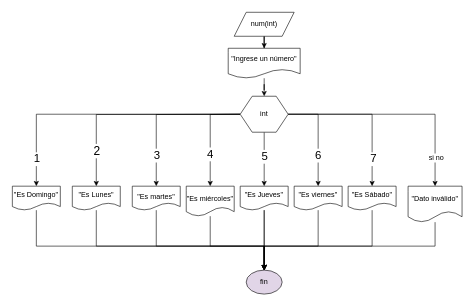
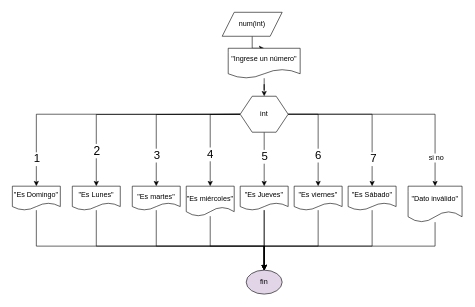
  <mxCell id="0" />
  <mxCell id="1" parent="0" />
  <mxCell id="2" value="" style="edgeStyle=orthogonalEdgeStyle;rounded=0;orthogonalLoop=1;jettySize=auto;html=1;" edge="1" parent="1" source="3" target="5"><mxGeometry relative="1" as="geometry" /></mxCell>
- <mxCell id="3" value="num(int)" style="shape=parallelogram;perimeter=parallelogramPerimeter;whiteSpace=wrap;html=1;fixedSize=1;" vertex="1" parent="1"><mxGeometry x="390" y="20" width="100" height="40" as="geometry" /></mxCell>
+ <mxCell id="3" value="num(int)" style="shape=parallelogram;perimeter=parallelogramPerimeter;whiteSpace=wrap;html=1;fixedSize=1;" vertex="1" parent="1"><mxGeometry x="370" y="20" width="100" height="40" as="geometry" /></mxCell>
  <mxCell id="4" value="" style="edgeStyle=orthogonalEdgeStyle;rounded=0;orthogonalLoop=1;jettySize=auto;html=1;entryX=0.5;entryY=0;entryDx=0;entryDy=0;" edge="1" parent="1" source="5" target="24"><mxGeometry relative="1" as="geometry"><mxPoint x="440.034" y="150.034" as="targetPoint" /></mxGeometry></mxCell>
  <mxCell id="5" value="&quot;Ingrese un número&quot;" style="shape=document;whiteSpace=wrap;html=1;boundedLbl=1;" vertex="1" parent="1"><mxGeometry x="380" y="80" width="120" height="50" as="geometry" /></mxCell>
  <mxCell id="6" value="" style="edgeStyle=orthogonalEdgeStyle;rounded=0;orthogonalLoop=1;jettySize=auto;html=1;entryX=0.5;entryY=0;entryDx=0;entryDy=0;" edge="1" parent="1" target="15"><mxGeometry relative="1" as="geometry"><mxPoint x="400.034" y="190.034" as="sourcePoint" /><mxPoint x="160.034" y="290" as="targetPoint" /></mxGeometry></mxCell>
  <mxCell id="7" value="2" style="edgeLabel;html=1;align=center;verticalAlign=middle;resizable=0;points=[];fontSize=20;" vertex="1" connectable="0" parent="6"><mxGeometry x="0.722" y="-1" relative="1" as="geometry"><mxPoint x="1" y="-10" as="offset" /></mxGeometry></mxCell>
  <mxCell id="8" value="" style="edgeStyle=orthogonalEdgeStyle;rounded=0;orthogonalLoop=1;jettySize=auto;html=1;" edge="1" parent="1" target="26"><mxGeometry relative="1" as="geometry"><mxPoint x="400.034" y="190.034" as="sourcePoint" /><mxPoint x="260.034" y="290" as="targetPoint" /></mxGeometry></mxCell>
  <mxCell id="9" value="3" style="edgeLabel;html=1;align=center;verticalAlign=middle;resizable=0;points=[];fontSize=19;" vertex="1" connectable="0" parent="8"><mxGeometry x="0.606" relative="1" as="geometry"><mxPoint as="offset" /></mxGeometry></mxCell>
  <mxCell id="10" value="" style="edgeStyle=orthogonalEdgeStyle;rounded=0;orthogonalLoop=1;jettySize=auto;html=1;entryX=0.5;entryY=0;entryDx=0;entryDy=0;" edge="1" parent="1" target="28"><mxGeometry relative="1" as="geometry"><mxPoint x="400.034" y="190.034" as="sourcePoint" /><mxPoint x="350.034" y="290" as="targetPoint" /></mxGeometry></mxCell>
  <mxCell id="11" value="4" style="edgeLabel;html=1;align=center;verticalAlign=middle;resizable=0;points=[];fontSize=19;" vertex="1" connectable="0" parent="10"><mxGeometry x="0.369" y="-1" relative="1" as="geometry"><mxPoint as="offset" /></mxGeometry></mxCell>
  <mxCell id="12" value="" style="edgeStyle=orthogonalEdgeStyle;rounded=0;orthogonalLoop=1;jettySize=auto;html=1;exitX=0.5;exitY=1;exitDx=0;exitDy=0;entryX=0.5;entryY=0;entryDx=0;entryDy=0;" edge="1" parent="1" source="24" target="31"><mxGeometry relative="1" as="geometry"><mxPoint x="440" y="230" as="sourcePoint" /><mxPoint x="440" y="290" as="targetPoint" /></mxGeometry></mxCell>
  <mxCell id="13" value="5" style="edgeLabel;html=1;align=center;verticalAlign=middle;resizable=0;points=[];fontSize=19;" vertex="1" connectable="0" parent="12"><mxGeometry x="-0.111" relative="1" as="geometry"><mxPoint as="offset" /></mxGeometry></mxCell>
  <mxCell id="14" style="edgeStyle=orthogonalEdgeStyle;rounded=0;orthogonalLoop=1;jettySize=auto;html=1;entryX=0.5;entryY=0;entryDx=0;entryDy=0;fontSize=19;" edge="1" parent="1" source="15" target="40"><mxGeometry relative="1" as="geometry"><Array as="points"><mxPoint x="160" y="410" /><mxPoint x="440" y="410" /></Array></mxGeometry></mxCell>
  <mxCell id="15" value="&quot;Es Lunes&quot;" style="shape=document;whiteSpace=wrap;html=1;boundedLbl=1;" vertex="1" parent="1"><mxGeometry x="120" y="310" width="80" height="40" as="geometry" /></mxCell>
  <mxCell id="16" value="" style="edgeStyle=orthogonalEdgeStyle;rounded=0;orthogonalLoop=1;jettySize=auto;html=1;fontSize=12;" edge="1" parent="1" source="24" target="33"><mxGeometry relative="1" as="geometry" /></mxCell>
  <mxCell id="17" value="6" style="edgeLabel;html=1;align=center;verticalAlign=middle;resizable=0;points=[];fontSize=19;" vertex="1" connectable="0" parent="16"><mxGeometry x="0.388" y="-1" relative="1" as="geometry"><mxPoint as="offset" /></mxGeometry></mxCell>
  <mxCell id="18" value="" style="edgeStyle=orthogonalEdgeStyle;rounded=0;orthogonalLoop=1;jettySize=auto;html=1;fontSize=12;entryX=0.5;entryY=0;entryDx=0;entryDy=0;" edge="1" parent="1" source="24" target="35"><mxGeometry relative="1" as="geometry"><mxPoint x="650.034" y="305" as="targetPoint" /></mxGeometry></mxCell>
  <mxCell id="19" value="7" style="edgeLabel;html=1;align=center;verticalAlign=middle;resizable=0;points=[];fontSize=19;" vertex="1" connectable="0" parent="18"><mxGeometry x="0.649" y="1" relative="1" as="geometry"><mxPoint as="offset" /></mxGeometry></mxCell>
  <mxCell id="20" style="edgeStyle=orthogonalEdgeStyle;rounded=0;orthogonalLoop=1;jettySize=auto;html=1;entryX=0.5;entryY=0;entryDx=0;entryDy=0;fontSize=12;" edge="1" parent="1" source="24" target="37"><mxGeometry relative="1" as="geometry" /></mxCell>
  <mxCell id="21" value="si no" style="edgeLabel;html=1;align=center;verticalAlign=middle;resizable=0;points=[];fontSize=12;" vertex="1" connectable="0" parent="20"><mxGeometry x="0.737" y="1" relative="1" as="geometry"><mxPoint as="offset" /></mxGeometry></mxCell>
  <mxCell id="22" style="edgeStyle=orthogonalEdgeStyle;rounded=0;orthogonalLoop=1;jettySize=auto;html=1;entryX=0.5;entryY=0;entryDx=0;entryDy=0;fontSize=12;" edge="1" parent="1" source="24" target="39"><mxGeometry relative="1" as="geometry" /></mxCell>
  <mxCell id="23" value="1" style="edgeLabel;html=1;align=center;verticalAlign=middle;resizable=0;points=[];fontSize=19;" vertex="1" connectable="0" parent="22"><mxGeometry x="0.802" relative="1" as="geometry"><mxPoint as="offset" /></mxGeometry></mxCell>
  <mxCell id="24" value="int" style="shape=hexagon;perimeter=hexagonPerimeter2;whiteSpace=wrap;html=1;fixedSize=1;fontSize=12;" vertex="1" parent="1"><mxGeometry x="400" y="160" width="80" height="60" as="geometry" /></mxCell>
  <mxCell id="25" style="edgeStyle=orthogonalEdgeStyle;rounded=0;orthogonalLoop=1;jettySize=auto;html=1;entryX=0.5;entryY=0;entryDx=0;entryDy=0;fontSize=19;" edge="1" parent="1" source="26" target="40"><mxGeometry relative="1" as="geometry"><Array as="points"><mxPoint x="260" y="410" /><mxPoint x="440" y="410" /></Array></mxGeometry></mxCell>
  <mxCell id="26" value="&lt;font style=&quot;font-size: 12px;&quot;&gt;&quot;Es martes&quot;&lt;/font&gt;" style="shape=document;whiteSpace=wrap;html=1;boundedLbl=1;fontSize=20;" vertex="1" parent="1"><mxGeometry x="220.01" y="310" width="79.99" height="40" as="geometry" /></mxCell>
  <mxCell id="27" style="edgeStyle=orthogonalEdgeStyle;rounded=0;orthogonalLoop=1;jettySize=auto;html=1;entryX=0.5;entryY=0;entryDx=0;entryDy=0;fontSize=19;" edge="1" parent="1" source="28" target="40"><mxGeometry relative="1" as="geometry"><Array as="points"><mxPoint x="350" y="410" /><mxPoint x="440" y="410" /></Array></mxGeometry></mxCell>
  <mxCell id="28" value="&lt;font style=&quot;font-size: 12px;&quot;&gt;&quot;Es miércoles&quot;&lt;/font&gt;" style="shape=document;whiteSpace=wrap;html=1;boundedLbl=1;fontSize=20;" vertex="1" parent="1"><mxGeometry x="310.01" y="310" width="79.99" height="50" as="geometry" /></mxCell>
  <mxCell id="29" value="" style="edgeStyle=orthogonalEdgeStyle;rounded=0;orthogonalLoop=1;jettySize=auto;html=1;fontSize=19;" edge="1" parent="1" source="31" target="40"><mxGeometry relative="1" as="geometry" /></mxCell>
  <mxCell id="30" style="edgeStyle=orthogonalEdgeStyle;rounded=0;orthogonalLoop=1;jettySize=auto;html=1;entryX=0.5;entryY=0;entryDx=0;entryDy=0;fontSize=19;" edge="1" parent="1" source="31" target="40"><mxGeometry relative="1" as="geometry" /></mxCell>
  <mxCell id="31" value="&quot;Es Jueves&quot;" style="shape=document;whiteSpace=wrap;html=1;boundedLbl=1;fontSize=12;" vertex="1" parent="1"><mxGeometry x="400" y="310" width="80" height="40" as="geometry" /></mxCell>
  <mxCell id="32" style="edgeStyle=orthogonalEdgeStyle;rounded=0;orthogonalLoop=1;jettySize=auto;html=1;entryX=0.5;entryY=0;entryDx=0;entryDy=0;fontSize=19;" edge="1" parent="1" source="33" target="40"><mxGeometry relative="1" as="geometry"><Array as="points"><mxPoint x="530" y="410" /><mxPoint x="440" y="410" /></Array></mxGeometry></mxCell>
  <mxCell id="33" value="&quot;Es viernes&quot;" style="shape=document;whiteSpace=wrap;html=1;boundedLbl=1;" vertex="1" parent="1"><mxGeometry x="490" y="310" width="80" height="40" as="geometry" /></mxCell>
  <mxCell id="34" style="edgeStyle=orthogonalEdgeStyle;rounded=0;orthogonalLoop=1;jettySize=auto;html=1;entryX=0.5;entryY=0;entryDx=0;entryDy=0;fontSize=19;" edge="1" parent="1" source="35" target="40"><mxGeometry relative="1" as="geometry"><Array as="points"><mxPoint x="620" y="410" /><mxPoint x="440" y="410" /></Array></mxGeometry></mxCell>
  <mxCell id="35" value="&quot;Es Sábado&quot;" style="shape=document;whiteSpace=wrap;html=1;boundedLbl=1;" vertex="1" parent="1"><mxGeometry x="580" y="310" width="80" height="40" as="geometry" /></mxCell>
  <mxCell id="36" style="edgeStyle=orthogonalEdgeStyle;rounded=0;orthogonalLoop=1;jettySize=auto;html=1;entryX=0.5;entryY=0;entryDx=0;entryDy=0;fontSize=19;" edge="1" parent="1" source="37" target="40"><mxGeometry relative="1" as="geometry"><Array as="points"><mxPoint x="725" y="410" /><mxPoint x="440" y="410" /></Array></mxGeometry></mxCell>
  <mxCell id="37" value="&quot;Dato inválido&quot;" style="shape=document;whiteSpace=wrap;html=1;boundedLbl=1;fontSize=12;" vertex="1" parent="1"><mxGeometry x="680" y="310" width="90" height="60" as="geometry" /></mxCell>
  <mxCell id="38" style="edgeStyle=orthogonalEdgeStyle;rounded=0;orthogonalLoop=1;jettySize=auto;html=1;entryX=0.5;entryY=0;entryDx=0;entryDy=0;fontSize=19;" edge="1" parent="1" source="39" target="40"><mxGeometry relative="1" as="geometry"><Array as="points"><mxPoint x="60" y="410" /><mxPoint x="440" y="410" /></Array></mxGeometry></mxCell>
  <mxCell id="39" value="&quot;Es Domingo&quot;" style="shape=document;whiteSpace=wrap;html=1;boundedLbl=1;" vertex="1" parent="1"><mxGeometry x="20" y="310" width="80" height="40" as="geometry" /></mxCell>
  <mxCell id="40" value="fin" style="ellipse;whiteSpace=wrap;html=1;fillColor=#e1d5e7;" vertex="1" parent="1"><mxGeometry x="410" y="450" width="60" height="40" as="geometry" /></mxCell>
